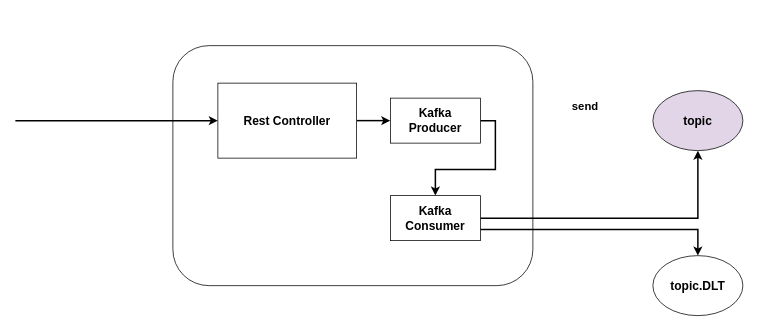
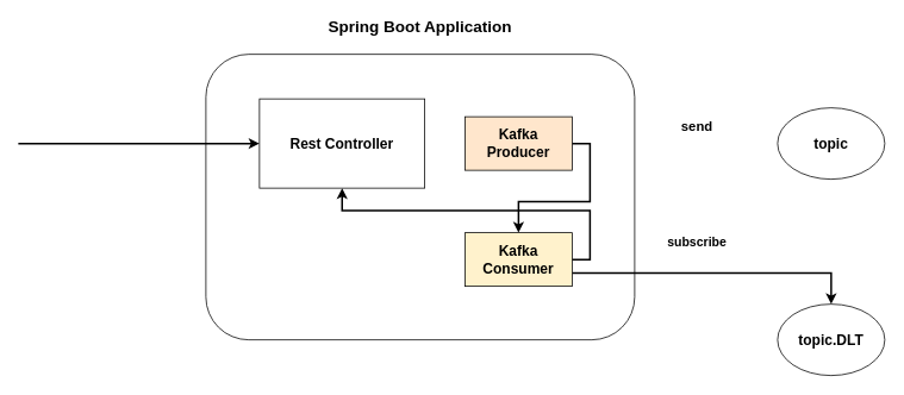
  <mxCell id="0" />
  <mxCell id="1" parent="0" />
  <mxCell id="2" value="" style="rounded=1;whiteSpace=wrap;html=1;" vertex="1" parent="1"><mxGeometry x="230" y="60" width="480" height="320" as="geometry" /></mxCell>
- <mxCell id="3" value="&lt;b&gt;&lt;font style=&quot;font-size: 16px&quot;&gt;topic&lt;/font&gt;&lt;/b&gt;" style="ellipse;whiteSpace=wrap;html=1;fillColor=#e1d5e7;" vertex="1" parent="1"><mxGeometry x="870" y="120" width="120" height="80" as="geometry" /></mxCell>
+ <mxCell id="3" value="&lt;b&gt;&lt;font style=&quot;font-size: 16px&quot;&gt;topic&lt;/font&gt;&lt;/b&gt;" style="ellipse;whiteSpace=wrap;html=1;" vertex="1" parent="1"><mxGeometry x="870" y="120" width="120" height="80" as="geometry" /></mxCell>
  <mxCell id="4" value="&lt;font style=&quot;font-size: 16px&quot;&gt;&lt;b&gt;topic.DLT&lt;/b&gt;&lt;/font&gt;" style="ellipse;whiteSpace=wrap;html=1;" vertex="1" parent="1"><mxGeometry x="870" y="340" width="120" height="80" as="geometry" /></mxCell>
  <mxCell id="5" style="edgeStyle=orthogonalEdgeStyle;rounded=0;orthogonalLoop=1;jettySize=auto;html=1;exitX=1;exitY=0.5;exitDx=0;exitDy=0;strokeWidth=2;" edge="1" parent="1" source="6" target="10"><mxGeometry relative="1" as="geometry" /></mxCell>
- <mxCell id="6" value="&lt;b&gt;&lt;font style=&quot;font-size: 16px&quot;&gt;Kafka&lt;br&gt;Producer&lt;/font&gt;&lt;/b&gt;" style="rounded=0;whiteSpace=wrap;html=1;" vertex="1" parent="1"><mxGeometry x="520" y="130" width="120" height="60" as="geometry" /></mxCell>
+ <mxCell id="6" value="&lt;b&gt;&lt;font style=&quot;font-size: 16px&quot;&gt;Kafka&lt;br&gt;Producer&lt;/font&gt;&lt;/b&gt;" style="rounded=0;whiteSpace=wrap;html=1;fillColor=#ffe6cc;" vertex="1" parent="1"><mxGeometry x="520" y="130" width="120" height="60" as="geometry" /></mxCell>
  <mxCell id="7" value="&lt;b&gt;&lt;font style=&quot;font-size: 15px&quot;&gt;send&lt;/font&gt;&lt;/b&gt;" style="text;html=1;strokeColor=none;fillColor=none;align=center;verticalAlign=middle;whiteSpace=wrap;rounded=0;" vertex="1" parent="1"><mxGeometry x="760" y="130" width="40" height="20" as="geometry" /></mxCell>
- <mxCell id="8" style="edgeStyle=orthogonalEdgeStyle;rounded=0;orthogonalLoop=1;jettySize=auto;html=1;exitX=1;exitY=0.5;exitDx=0;exitDy=0;entryX=0.5;entryY=1;entryDx=0;entryDy=0;strokeWidth=2;" edge="1" parent="1" source="10" target="3"><mxGeometry relative="1" as="geometry" /></mxCell>
+ <mxCell id="8" style="edgeStyle=orthogonalEdgeStyle;rounded=0;orthogonalLoop=1;jettySize=auto;html=1;exitX=1;exitY=0.5;exitDx=0;exitDy=0;strokeWidth=2;" edge="1" parent="1" source="10" target="12"><mxGeometry relative="1" as="geometry" /></mxCell>
  <mxCell id="9" style="edgeStyle=orthogonalEdgeStyle;rounded=0;orthogonalLoop=1;jettySize=auto;html=1;exitX=1;exitY=0.75;exitDx=0;exitDy=0;entryX=0.5;entryY=0;entryDx=0;entryDy=0;strokeWidth=2;" edge="1" parent="1" source="10" target="4"><mxGeometry relative="1" as="geometry" /></mxCell>
- <mxCell id="10" value="&lt;font style=&quot;font-size: 16px&quot;&gt;&lt;b&gt;Kafka&lt;br&gt;Consumer&lt;/b&gt;&lt;/font&gt;" style="rounded=0;whiteSpace=wrap;html=1;" vertex="1" parent="1"><mxGeometry x="520" y="260" width="120" height="60" as="geometry" /></mxCell>
- <mxCell id="11" style="edgeStyle=orthogonalEdgeStyle;rounded=0;orthogonalLoop=1;jettySize=auto;html=1;exitX=1;exitY=0.5;exitDx=0;exitDy=0;entryX=0;entryY=0.5;entryDx=0;entryDy=0;strokeWidth=2;" edge="1" parent="1" source="12" target="6"><mxGeometry relative="1" as="geometry" /></mxCell>
+ <mxCell id="10" value="&lt;font style=&quot;font-size: 16px&quot;&gt;&lt;b&gt;Kafka&lt;br&gt;Consumer&lt;/b&gt;&lt;/font&gt;" style="rounded=0;whiteSpace=wrap;html=1;fillColor=#fff2cc;" vertex="1" parent="1"><mxGeometry x="520" y="260" width="120" height="60" as="geometry" /></mxCell>
  <mxCell id="12" value="&lt;b&gt;&lt;font style=&quot;font-size: 16px&quot;&gt;Rest Controller&lt;/font&gt;&lt;/b&gt;" style="rounded=0;whiteSpace=wrap;html=1;" vertex="1" parent="1"><mxGeometry x="290" y="110" width="185" height="100" as="geometry" /></mxCell>
+ <mxCell id="13" value="&lt;b&gt;&lt;font style=&quot;font-size: 18px&quot;&gt;Spring Boot Application&lt;/font&gt;&lt;/b&gt;" style="text;html=1;strokeColor=none;fillColor=none;align=center;verticalAlign=middle;whiteSpace=wrap;rounded=0;" vertex="1" parent="1"><mxGeometry x="350" y="20" width="240" height="20" as="geometry" /></mxCell>
+ <mxCell id="14" value="&lt;b&gt;&lt;font style=&quot;font-size: 14px&quot;&gt;subscribe&lt;/font&gt;&lt;/b&gt;" style="text;html=1;strokeColor=none;fillColor=none;align=center;verticalAlign=middle;whiteSpace=wrap;rounded=0;" vertex="1" parent="1"><mxGeometry x="760" y="260" width="40" height="20" as="geometry" /></mxCell>
  <mxCell id="15" value="" style="endArrow=classic;html=1;entryX=0;entryY=0.5;entryDx=0;entryDy=0;strokeWidth=2;" edge="1" parent="1" target="12"><mxGeometry width="50" height="50" relative="1" as="geometry"><mxPoint x="20" y="160" as="sourcePoint" /><mxPoint x="280" y="440" as="targetPoint" /><Array as="points"><mxPoint x="110" y="160" /></Array></mxGeometry></mxCell>
